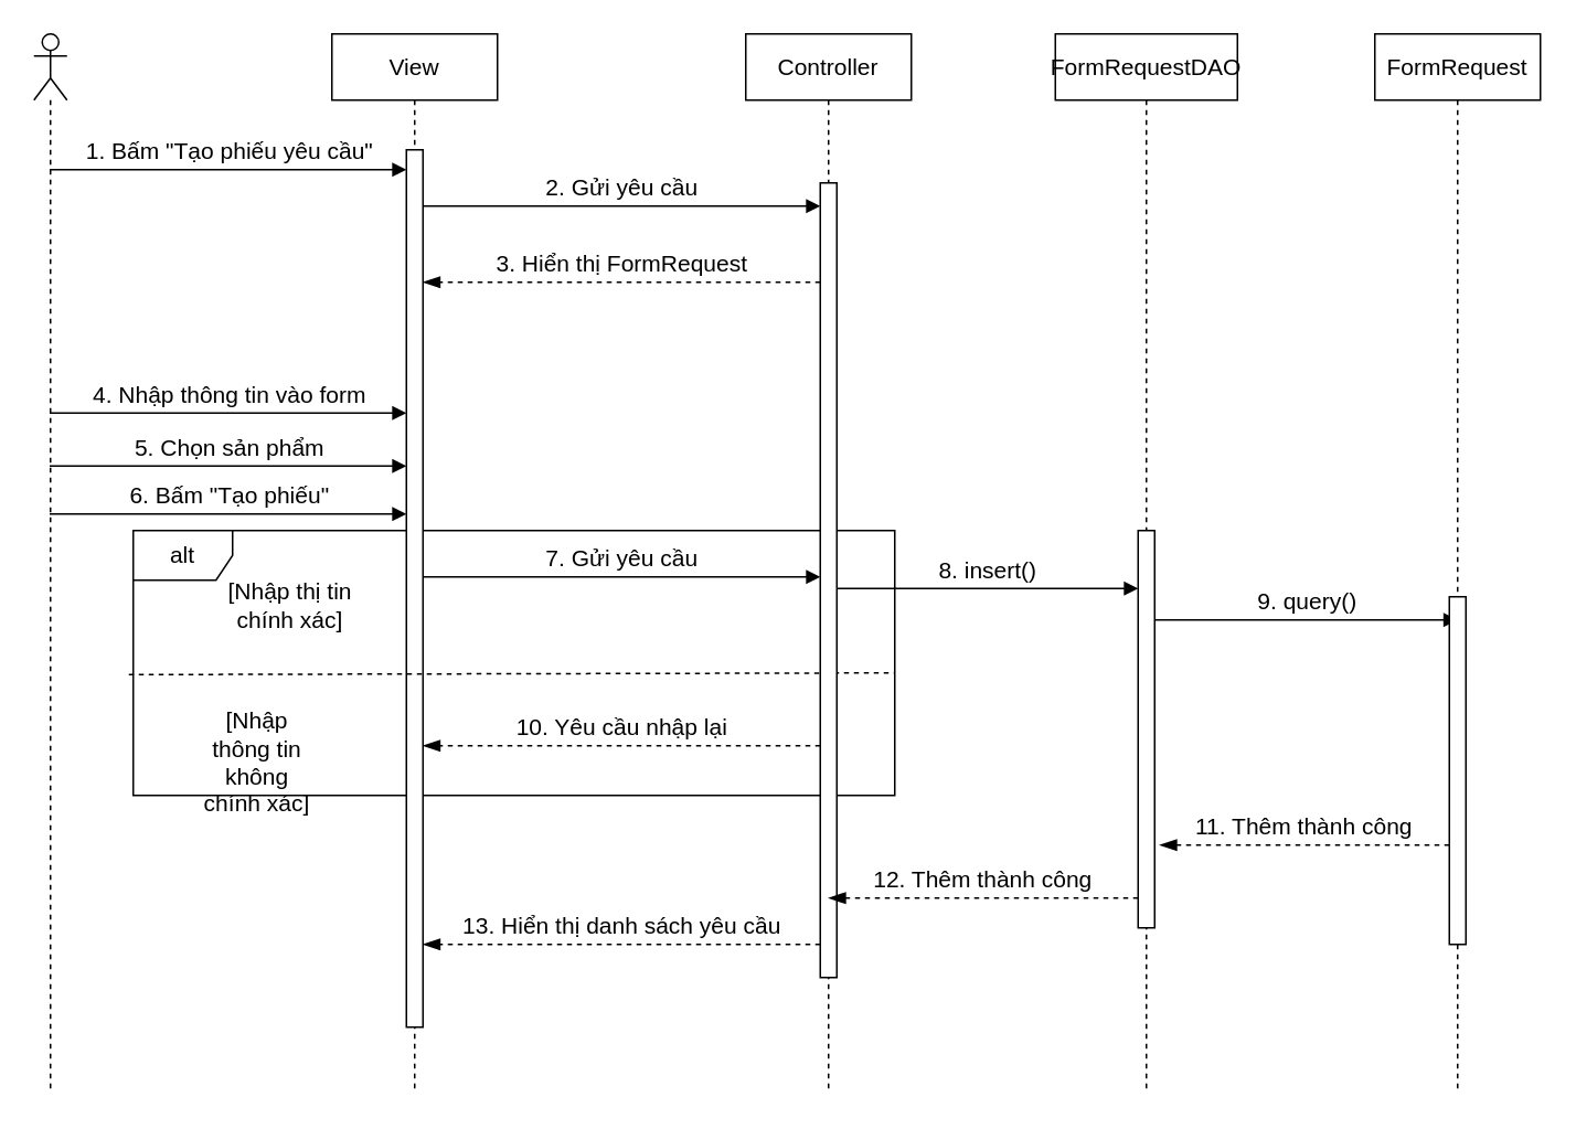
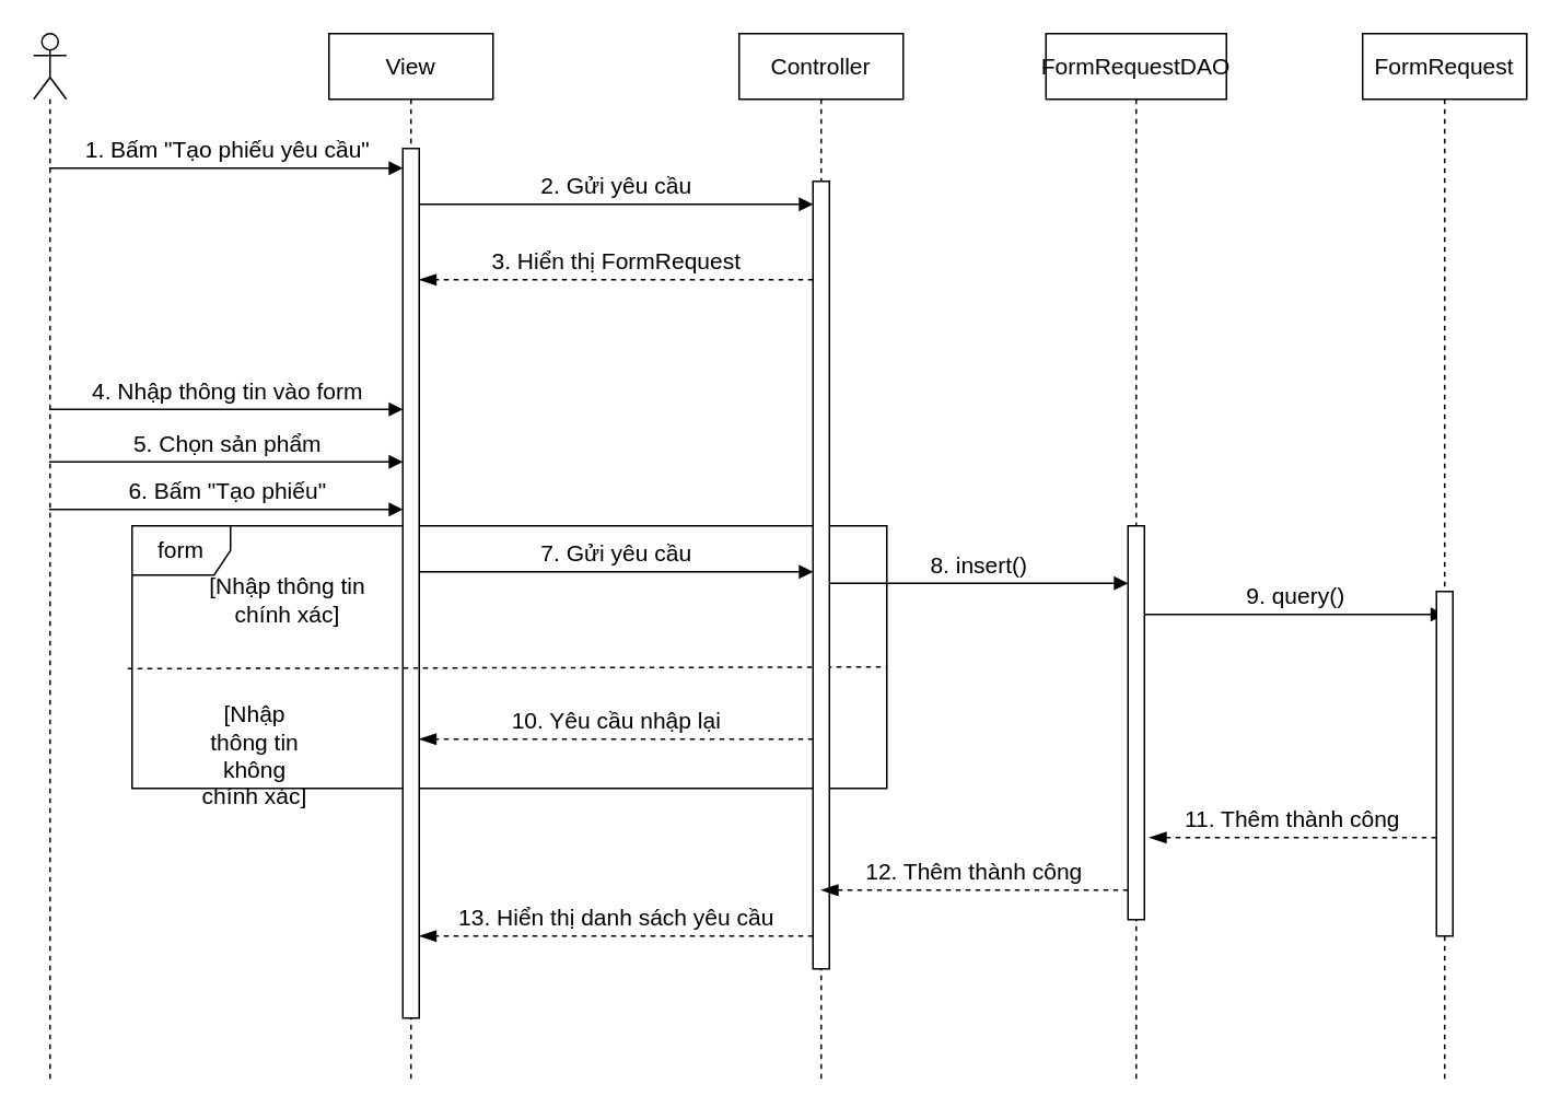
  <mxCell id="0" />
  <mxCell id="1" parent="0" />
- <mxCell id="2" value="alt" style="shape=umlFrame;whiteSpace=wrap;html=1;container=0;fontSize=14;" parent="1" vertex="1"><mxGeometry x="80" y="320" width="460" height="160" as="geometry" /></mxCell>
+ <mxCell id="2" value="form" style="shape=umlFrame;whiteSpace=wrap;html=1;container=0;fontSize=14;" parent="1" vertex="1"><mxGeometry x="80" y="320" width="460" height="160" as="geometry" /></mxCell>
  <mxCell id="3" value="" style="shape=umlLifeline;participant=umlActor;perimeter=lifelinePerimeter;whiteSpace=wrap;html=1;container=0;collapsible=0;recursiveResize=0;verticalAlign=top;spacingTop=36;outlineConnect=0;fontSize=14;" parent="1" vertex="1"><mxGeometry x="20" y="20" width="20" height="640" as="geometry" /></mxCell>
  <mxCell id="4" value="View" style="shape=umlLifeline;perimeter=lifelinePerimeter;whiteSpace=wrap;html=1;container=0;collapsible=0;recursiveResize=0;outlineConnect=0;fontSize=14;" parent="1" vertex="1"><mxGeometry x="200" y="20" width="100" height="640" as="geometry" /></mxCell>
  <mxCell id="5" value="Controller" style="shape=umlLifeline;perimeter=lifelinePerimeter;whiteSpace=wrap;html=1;container=0;collapsible=0;recursiveResize=0;outlineConnect=0;fontSize=14;" parent="1" vertex="1"><mxGeometry x="450" y="20" width="100" height="640" as="geometry" /></mxCell>
  <mxCell id="6" value="FormRequestDAO" style="shape=umlLifeline;perimeter=lifelinePerimeter;whiteSpace=wrap;html=1;container=0;collapsible=0;recursiveResize=0;outlineConnect=0;fontSize=14;" parent="1" vertex="1"><mxGeometry x="637" y="20" width="110" height="640" as="geometry" /></mxCell>
  <mxCell id="7" value="FormRequest" style="shape=umlLifeline;perimeter=lifelinePerimeter;whiteSpace=wrap;html=1;container=0;collapsible=0;recursiveResize=0;outlineConnect=0;fontSize=14;" parent="1" vertex="1"><mxGeometry x="830" y="20" width="100" height="640" as="geometry" /></mxCell>
  <mxCell id="8" value="1. Bấm &quot;Tạo phiếu yêu cầu&quot;" style="html=1;verticalAlign=bottom;endArrow=block;rounded=0;fontSize=14;" parent="1" target="18" edge="1"><mxGeometry width="80" relative="1" as="geometry"><mxPoint x="29.5" y="102" as="sourcePoint" /><mxPoint x="249.5" y="102" as="targetPoint" /></mxGeometry></mxCell>
  <mxCell id="9" value="2. Gửi yêu cầu" style="html=1;verticalAlign=bottom;endArrow=block;rounded=0;fontSize=14;" parent="1" edge="1"><mxGeometry width="80" relative="1" as="geometry"><mxPoint x="255" y="124" as="sourcePoint" /><mxPoint x="495" y="124" as="targetPoint" /></mxGeometry></mxCell>
  <mxCell id="10" value="3. Hiển thị FormRequest" style="html=1;verticalAlign=bottom;endArrow=blockThin;dashed=1;endSize=8;rounded=0;endFill=1;fontSize=14;" parent="1" edge="1"><mxGeometry relative="1" as="geometry"><mxPoint x="495" y="170" as="sourcePoint" /><mxPoint x="255" y="170" as="targetPoint" /></mxGeometry></mxCell>
  <mxCell id="11" value="4. Nhập thông tin vào form" style="html=1;verticalAlign=bottom;endArrow=block;rounded=0;fontSize=14;" parent="1" target="18" edge="1"><mxGeometry x="0.002" width="80" relative="1" as="geometry"><mxPoint x="29.5" y="249" as="sourcePoint" /><mxPoint x="249.5" y="249" as="targetPoint" /><mxPoint as="offset" /></mxGeometry></mxCell>
  <mxCell id="12" value="5. Chọn sản phẩm" style="html=1;verticalAlign=bottom;endArrow=block;rounded=0;fontSize=14;" parent="1" target="18" edge="1"><mxGeometry width="80" relative="1" as="geometry"><mxPoint x="29.5" y="281" as="sourcePoint" /><mxPoint x="249.5" y="281" as="targetPoint" /></mxGeometry></mxCell>
  <mxCell id="13" value="6. Bấm &quot;Tạo phiếu&quot;" style="html=1;verticalAlign=bottom;endArrow=block;rounded=0;fontSize=14;" parent="1" source="3" target="18" edge="1"><mxGeometry width="80" relative="1" as="geometry"><mxPoint x="130" y="310" as="sourcePoint" /><mxPoint x="210" y="310" as="targetPoint" /><Array as="points"><mxPoint x="180" y="310" /></Array></mxGeometry></mxCell>
  <mxCell id="14" value="7. Gửi yêu cầu" style="html=1;verticalAlign=bottom;endArrow=block;rounded=0;fontSize=14;" parent="1" edge="1"><mxGeometry width="80" relative="1" as="geometry"><mxPoint x="255" y="348" as="sourcePoint" /><mxPoint x="495" y="348" as="targetPoint" /></mxGeometry></mxCell>
  <mxCell id="15" value="8. insert()" style="html=1;verticalAlign=bottom;endArrow=block;rounded=0;fontSize=14;" parent="1" edge="1"><mxGeometry width="80" relative="1" as="geometry"><mxPoint x="505" y="355" as="sourcePoint" /><mxPoint x="687" y="355" as="targetPoint" /></mxGeometry></mxCell>
  <mxCell id="16" value="9. query()" style="html=1;verticalAlign=bottom;endArrow=block;rounded=0;fontSize=14;" parent="1" edge="1"><mxGeometry width="80" relative="1" as="geometry"><mxPoint x="697" y="374" as="sourcePoint" /><mxPoint x="880" y="374" as="targetPoint" /></mxGeometry></mxCell>
  <mxCell id="17" value="[Nhập thông tin không chính xác]" style="text;html=1;strokeColor=none;fillColor=none;align=center;verticalAlign=middle;whiteSpace=wrap;rounded=0;container=0;fontSize=14;" parent="1" vertex="1"><mxGeometry x="120" y="450" width="70" height="20" as="geometry" /></mxCell>
  <mxCell id="18" value="" style="html=1;points=[];perimeter=orthogonalPerimeter;container=0;fontSize=14;" parent="1" vertex="1"><mxGeometry x="245" y="90" width="10" height="530" as="geometry" /></mxCell>
  <mxCell id="19" value="" style="endArrow=none;dashed=1;html=1;rounded=0;exitX=-0.003;exitY=0.419;exitDx=0;exitDy=0;exitPerimeter=0;fontSize=14;" parent="1" edge="1"><mxGeometry width="50" height="50" relative="1" as="geometry"><mxPoint x="77.33" y="407.04" as="sourcePoint" /><mxPoint x="540" y="406" as="targetPoint" /></mxGeometry></mxCell>
- <mxCell id="20" value="[Nhập thị tin chính xác]" style="text;html=1;strokeColor=none;fillColor=none;align=center;verticalAlign=middle;whiteSpace=wrap;rounded=0;container=0;fontSize=14;" parent="1" vertex="1"><mxGeometry x="120" y="350" width="110" height="30" as="geometry" /></mxCell>
+ <mxCell id="20" value="[Nhập thông tin chính xác]" style="text;html=1;strokeColor=none;fillColor=none;align=center;verticalAlign=middle;whiteSpace=wrap;rounded=0;container=0;fontSize=14;" parent="1" vertex="1"><mxGeometry x="120" y="350" width="110" height="30" as="geometry" /></mxCell>
  <mxCell id="21" value="" style="html=1;points=[];perimeter=orthogonalPerimeter;container=0;fontSize=14;" parent="1" vertex="1"><mxGeometry x="495" y="110" width="10" height="480" as="geometry" /></mxCell>
  <mxCell id="22" value="" style="html=1;points=[];perimeter=orthogonalPerimeter;container=0;fontSize=14;" parent="1" vertex="1"><mxGeometry x="687" y="320" width="10" height="240" as="geometry" /></mxCell>
  <mxCell id="23" value="" style="html=1;points=[];perimeter=orthogonalPerimeter;container=0;fontSize=14;" parent="1" vertex="1"><mxGeometry x="875" y="360" width="10" height="210" as="geometry" /></mxCell>
  <mxCell id="24" value="10. Yêu cầu nhập lại" style="html=1;verticalAlign=bottom;endArrow=blockThin;dashed=1;endSize=8;rounded=0;endFill=1;fontSize=14;" edge="1" parent="1"><mxGeometry relative="1" as="geometry"><mxPoint x="495" y="450" as="sourcePoint" /><mxPoint x="255" y="450" as="targetPoint" /></mxGeometry></mxCell>
  <mxCell id="25" value="13. Hiển thị danh sách yêu cầu" style="html=1;verticalAlign=bottom;endArrow=blockThin;dashed=1;endSize=8;rounded=0;endFill=1;fontSize=14;" edge="1" parent="1"><mxGeometry relative="1" as="geometry"><mxPoint x="495" y="570" as="sourcePoint" /><mxPoint x="255" y="570" as="targetPoint" /></mxGeometry></mxCell>
  <mxCell id="26" value="12. Thêm thành công" style="html=1;verticalAlign=bottom;endArrow=blockThin;dashed=1;endSize=8;rounded=0;endFill=1;fontSize=14;" edge="1" parent="1"><mxGeometry relative="1" as="geometry"><mxPoint x="687" y="542" as="sourcePoint" /><mxPoint x="500" y="542" as="targetPoint" /></mxGeometry></mxCell>
  <mxCell id="27" value="11. Thêm thành công" style="html=1;verticalAlign=bottom;endArrow=blockThin;dashed=1;endSize=8;rounded=0;endFill=1;fontSize=14;" edge="1" parent="1"><mxGeometry relative="1" as="geometry"><mxPoint x="875" y="510" as="sourcePoint" /><mxPoint x="700" y="510" as="targetPoint" /></mxGeometry></mxCell>
